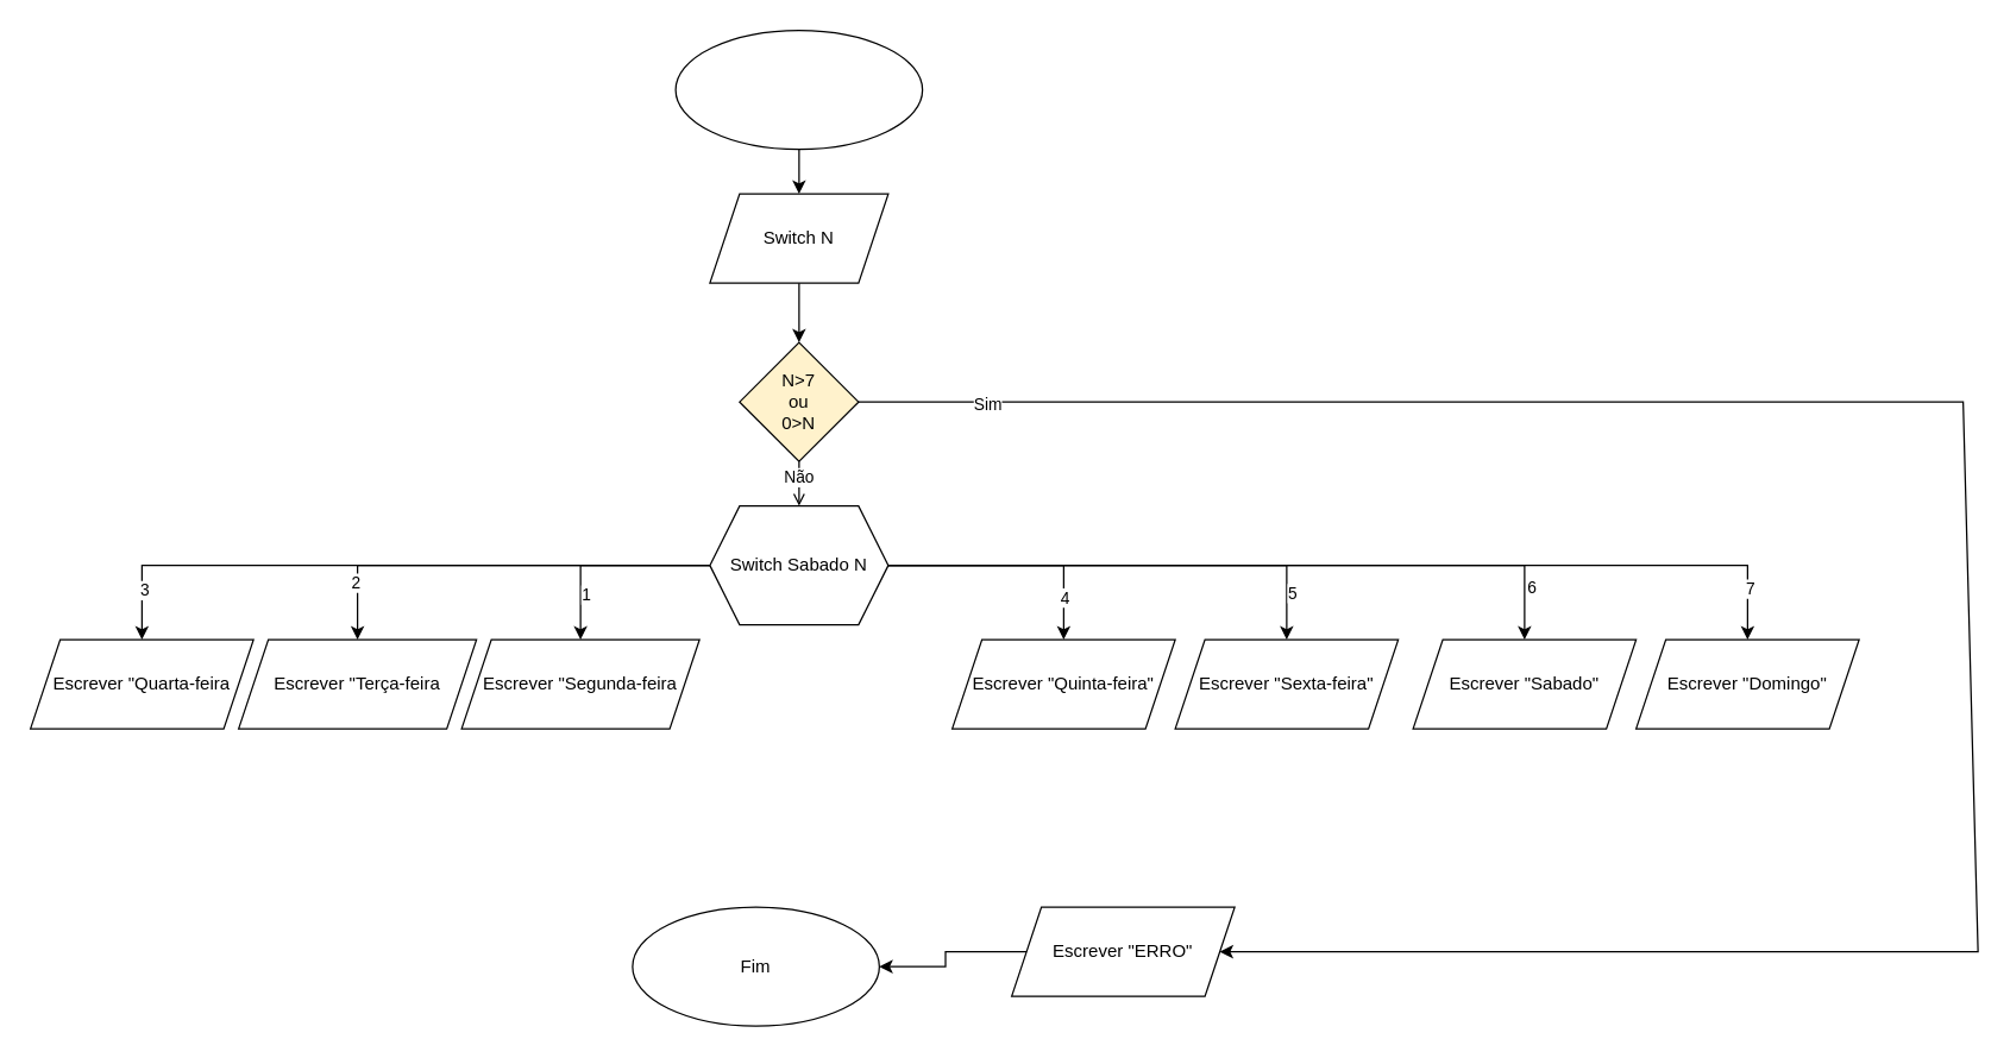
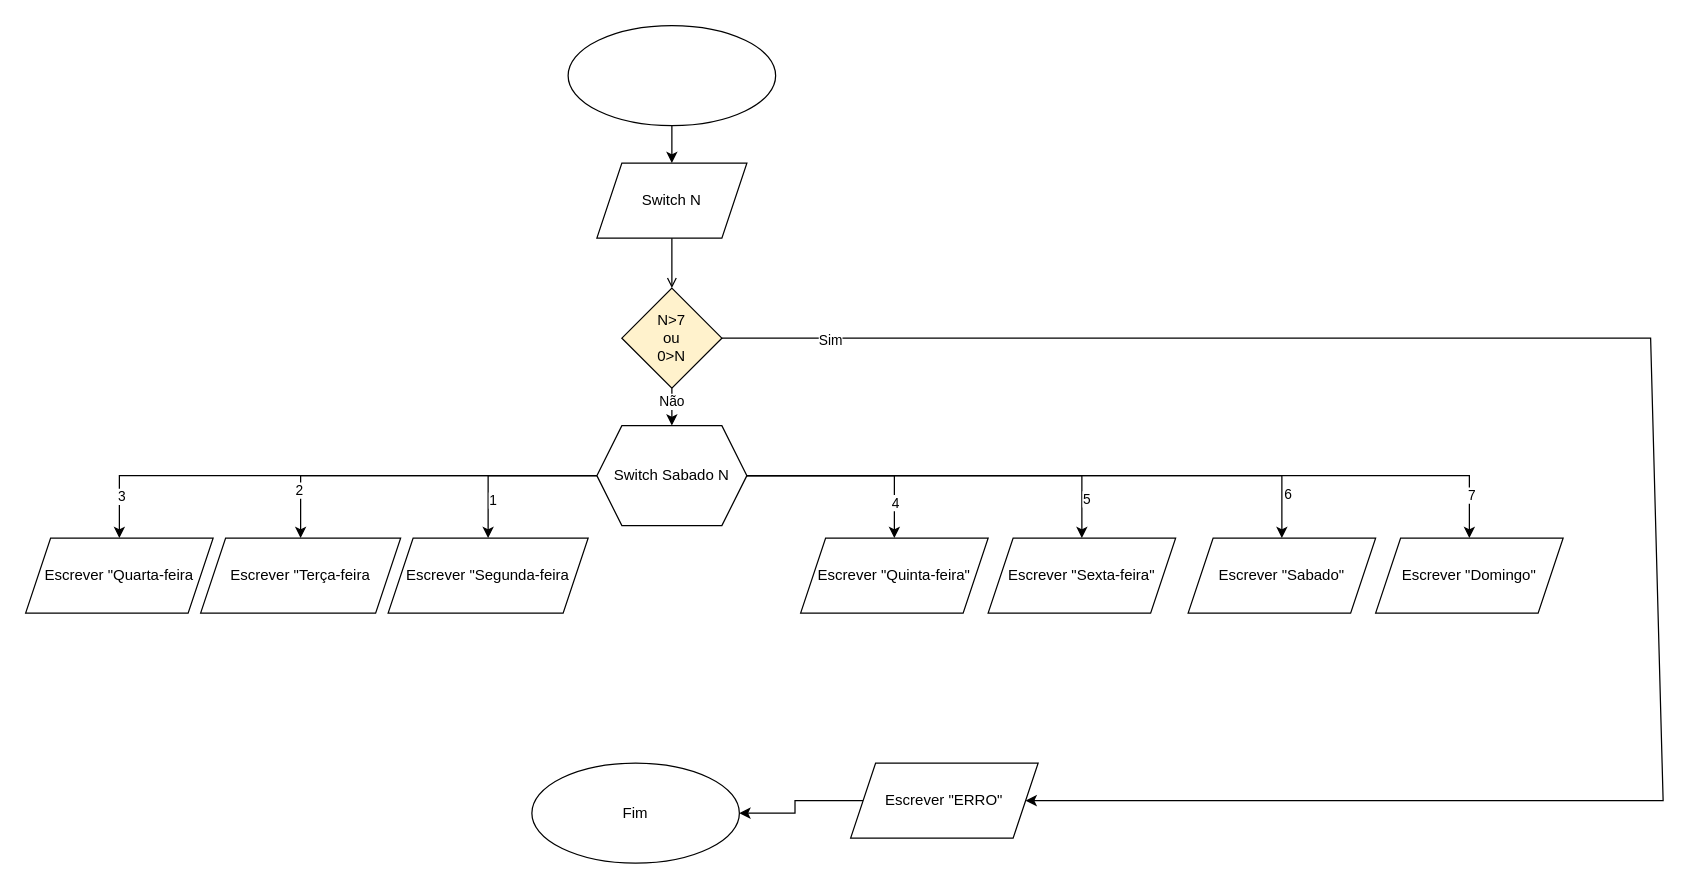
  <mxCell id="0" />
  <mxCell id="1" parent="0" />
  <mxCell id="2" value="" style="ellipse;whiteSpace=wrap;html=1;" vertex="1" parent="1"><mxGeometry x="454" y="20" width="166" height="80" as="geometry" /></mxCell>
  <mxCell id="3" value="Switch N" style="shape=parallelogram;perimeter=parallelogramPerimeter;whiteSpace=wrap;html=1;fixedSize=1;" vertex="1" parent="1"><mxGeometry x="477" y="130" width="120" height="60" as="geometry" /></mxCell>
  <mxCell id="4" style="edgeStyle=orthogonalEdgeStyle;rounded=0;orthogonalLoop=1;jettySize=auto;html=1;" edge="1" parent="1" source="6" target="23"><mxGeometry relative="1" as="geometry"><mxPoint x="1040" y="440" as="targetPoint" /></mxGeometry></mxCell>
  <mxCell id="5" value="6" style="edgeLabel;html=1;align=center;verticalAlign=middle;resizable=0;points=[];" vertex="1" connectable="0" parent="4"><mxGeometry x="0.849" y="4" relative="1" as="geometry"><mxPoint as="offset" /></mxGeometry></mxCell>
  <mxCell id="6" value="Switch Sabado N" style="shape=hexagon;perimeter=hexagonPerimeter2;whiteSpace=wrap;html=1;fixedSize=1;" vertex="1" parent="1"><mxGeometry x="477" y="340" width="120" height="80" as="geometry" /></mxCell>
  <mxCell id="7" style="edgeStyle=orthogonalEdgeStyle;rounded=0;orthogonalLoop=1;jettySize=auto;html=1;" edge="1" parent="1" source="6" target="25"><mxGeometry relative="1" as="geometry"><mxPoint x="730" y="440" as="targetPoint" /><mxPoint x="660" y="380" as="sourcePoint" /></mxGeometry></mxCell>
  <mxCell id="8" value="4" style="edgeLabel;html=1;align=center;verticalAlign=middle;resizable=0;points=[];" vertex="1" connectable="0" parent="7"><mxGeometry x="0.658" relative="1" as="geometry"><mxPoint as="offset" /></mxGeometry></mxCell>
  <mxCell id="9" style="edgeStyle=orthogonalEdgeStyle;rounded=0;orthogonalLoop=1;jettySize=auto;html=1;" edge="1" parent="1" source="6" target="19"><mxGeometry relative="1" as="geometry"><mxPoint y="440" as="targetPoint" x="100" /><mxPoint x="321" y="380" as="sourcePoint" /></mxGeometry></mxCell>
  <mxCell id="10" value="3" style="edgeLabel;html=1;align=center;verticalAlign=middle;resizable=0;points=[];" vertex="1" connectable="0" parent="9"><mxGeometry x="0.841" y="1" relative="1" as="geometry"><mxPoint as="offset" /></mxGeometry></mxCell>
  <mxCell id="11" style="edgeStyle=orthogonalEdgeStyle;rounded=0;orthogonalLoop=1;jettySize=auto;html=1;" edge="1" parent="1" source="6" target="21"><mxGeometry relative="1" as="geometry"><mxPoint x="410" y="440" as="targetPoint" /><mxPoint x="720" y="390" as="sourcePoint" /></mxGeometry></mxCell>
  <mxCell id="12" value="1" style="edgeLabel;html=1;align=center;verticalAlign=middle;resizable=0;points=[];" vertex="1" connectable="0" parent="11"><mxGeometry x="0.551" y="3" relative="1" as="geometry"><mxPoint as="offset" /></mxGeometry></mxCell>
  <mxCell id="13" style="edgeStyle=orthogonalEdgeStyle;rounded=0;orthogonalLoop=1;jettySize=auto;html=1;" edge="1" parent="1" source="6" target="20"><mxGeometry relative="1" as="geometry"><mxPoint x="250" y="440" as="targetPoint" /><mxPoint x="487" y="420" as="sourcePoint" /></mxGeometry></mxCell>
  <mxCell id="14" value="2" style="edgeLabel;html=1;align=center;verticalAlign=middle;resizable=0;points=[];" vertex="1" connectable="0" parent="13"><mxGeometry x="0.728" y="-2" relative="1" as="geometry"><mxPoint as="offset" /></mxGeometry></mxCell>
  <mxCell id="15" style="edgeStyle=orthogonalEdgeStyle;rounded=0;orthogonalLoop=1;jettySize=auto;html=1;" edge="1" parent="1" source="6" target="24"><mxGeometry relative="1" as="geometry"><mxPoint x="880" y="440" as="targetPoint" /><mxPoint x="750" y="410" as="sourcePoint" /></mxGeometry></mxCell>
  <mxCell id="16" value="5" style="edgeLabel;html=1;align=center;verticalAlign=middle;resizable=0;points=[];" vertex="1" connectable="0" parent="15"><mxGeometry x="0.796" y="3" relative="1" as="geometry"><mxPoint as="offset" /></mxGeometry></mxCell>
  <mxCell id="17" style="edgeStyle=orthogonalEdgeStyle;rounded=0;orthogonalLoop=1;jettySize=auto;html=1;" edge="1" parent="1" source="6" target="22"><mxGeometry relative="1" as="geometry"><mxPoint x="1200" y="440" as="targetPoint" /><mxPoint x="1040" y="400" as="sourcePoint" /></mxGeometry></mxCell>
  <mxCell id="18" value="7" style="edgeLabel;html=1;align=center;verticalAlign=middle;resizable=0;points=[];" vertex="1" connectable="0" parent="17"><mxGeometry x="0.888" y="1" relative="1" as="geometry"><mxPoint as="offset" /></mxGeometry></mxCell>
  <mxCell id="19" value="Escrever &quot;Quarta-feira" style="shape=parallelogram;perimeter=parallelogramPerimeter;whiteSpace=wrap;html=1;fixedSize=1;" vertex="1" parent="1"><mxGeometry x="20" y="430" width="150" height="60" as="geometry" /></mxCell>
  <mxCell id="20" value="Escrever &quot;Terça-feira" style="shape=parallelogram;perimeter=parallelogramPerimeter;whiteSpace=wrap;html=1;fixedSize=1;" vertex="1" parent="1"><mxGeometry x="160" y="430" width="160" height="60" as="geometry" /></mxCell>
  <mxCell id="21" value="Escrever &quot;Segunda-feira" style="shape=parallelogram;perimeter=parallelogramPerimeter;whiteSpace=wrap;html=1;fixedSize=1;" vertex="1" parent="1"><mxGeometry x="310" y="430" width="160" height="60" as="geometry" /></mxCell>
  <mxCell id="22" value="Escrever &quot;Domingo&quot;" style="shape=parallelogram;perimeter=parallelogramPerimeter;whiteSpace=wrap;html=1;fixedSize=1;" vertex="1" parent="1"><mxGeometry x="1100" y="430" width="150" height="60" as="geometry" /></mxCell>
  <mxCell id="23" value="Escrever &quot;Sabado&quot;" style="shape=parallelogram;perimeter=parallelogramPerimeter;whiteSpace=wrap;html=1;fixedSize=1;" vertex="1" parent="1"><mxGeometry x="950" y="430" width="150" height="60" as="geometry" /></mxCell>
  <mxCell id="24" value="Escrever &quot;Sexta-feira&quot;" style="shape=parallelogram;perimeter=parallelogramPerimeter;whiteSpace=wrap;html=1;fixedSize=1;" vertex="1" parent="1"><mxGeometry x="790" y="430" width="150" height="60" as="geometry" /></mxCell>
  <mxCell id="25" value="Escrever &quot;Quinta-feira&quot;" style="shape=parallelogram;perimeter=parallelogramPerimeter;whiteSpace=wrap;html=1;fixedSize=1;" vertex="1" parent="1"><mxGeometry x="640" y="430" width="150" height="60" as="geometry" /></mxCell>
  <mxCell id="26" value="N&amp;gt;7&lt;div&gt;ou&lt;/div&gt;&lt;div&gt;0&amp;gt;N&lt;/div&gt;" style="rhombus;whiteSpace=wrap;html=1;fillColor=#fff2cc;" vertex="1" parent="1"><mxGeometry x="497" y="230" width="80" height="80" as="geometry" /></mxCell>
  <mxCell id="27" value="" style="endArrow=classic;html=1;rounded=0;" edge="1" parent="1" source="2" target="3"><mxGeometry width="50" height="50" relative="1" as="geometry"><mxPoint x="620" y="160" as="sourcePoint" /><mxPoint x="622" y="230" as="targetPoint" /></mxGeometry></mxCell>
- <mxCell id="28" value="" style="endArrow=classic;html=1;rounded=0;entryX=0.5;entryY=0;entryDx=0;entryDy=0;" edge="1" parent="1" source="3" target="26"><mxGeometry width="50" height="50" relative="1" as="geometry"><mxPoint x="560" y="160" as="sourcePoint" /><mxPoint x="560" y="190" as="targetPoint" /></mxGeometry></mxCell>
- <mxCell id="29" value="" style="endArrow=open;html=1;rounded=0;" edge="1" parent="1" source="26" target="6"><mxGeometry width="50" height="50" relative="1" as="geometry"><mxPoint x="550" y="210" as="sourcePoint" /><mxPoint x="550" y="250" as="targetPoint" /></mxGeometry></mxCell>
+ <mxCell id="28" value="" style="endArrow=open;html=1;rounded=0;entryX=0.5;entryY=0;entryDx=0;entryDy=0;" edge="1" parent="1" source="3" target="26"><mxGeometry width="50" height="50" relative="1" as="geometry"><mxPoint x="560" y="160" as="sourcePoint" /><mxPoint x="560" y="190" as="targetPoint" /></mxGeometry></mxCell>
+ <mxCell id="29" value="" style="endArrow=classic;html=1;rounded=0;" edge="1" parent="1" source="26" target="6"><mxGeometry width="50" height="50" relative="1" as="geometry"><mxPoint x="550" y="210" as="sourcePoint" /><mxPoint x="550" y="250" as="targetPoint" /></mxGeometry></mxCell>
  <mxCell id="30" value="Não" style="edgeLabel;html=1;align=center;verticalAlign=middle;resizable=0;points=[];" vertex="1" connectable="0" parent="29"><mxGeometry x="-0.333" y="-1" relative="1" as="geometry"><mxPoint as="offset" /></mxGeometry></mxCell>
  <mxCell id="31" value="" style="endArrow=classic;html=1;rounded=0;" edge="1" parent="1" source="26" target="35"><mxGeometry width="50" height="50" relative="1" as="geometry"><mxPoint x="630" y="280" as="sourcePoint" /><mxPoint x="820" y="640" as="targetPoint" /><Array as="points"><mxPoint x="1320" y="270" /><mxPoint x="1330" y="640" /></Array></mxGeometry></mxCell>
  <mxCell id="32" value="Sim" style="edgeLabel;html=1;align=center;verticalAlign=middle;resizable=0;points=[];" vertex="1" connectable="0" parent="31"><mxGeometry x="-0.894" y="-1" relative="1" as="geometry"><mxPoint as="offset" /></mxGeometry></mxCell>
  <mxCell id="33" value="Fim" style="ellipse;whiteSpace=wrap;html=1;" vertex="1" parent="1"><mxGeometry x="425" y="610" width="166" height="80" as="geometry" /></mxCell>
  <mxCell id="34" style="edgeStyle=orthogonalEdgeStyle;rounded=0;orthogonalLoop=1;jettySize=auto;html=1;" edge="1" parent="1" source="35" target="33"><mxGeometry relative="1" as="geometry" /></mxCell>
  <mxCell id="35" value="Escrever &quot;ERRO&quot;" style="shape=parallelogram;perimeter=parallelogramPerimeter;whiteSpace=wrap;html=1;fixedSize=1;" vertex="1" parent="1"><mxGeometry x="680" y="610" width="150" height="60" as="geometry" /></mxCell>
